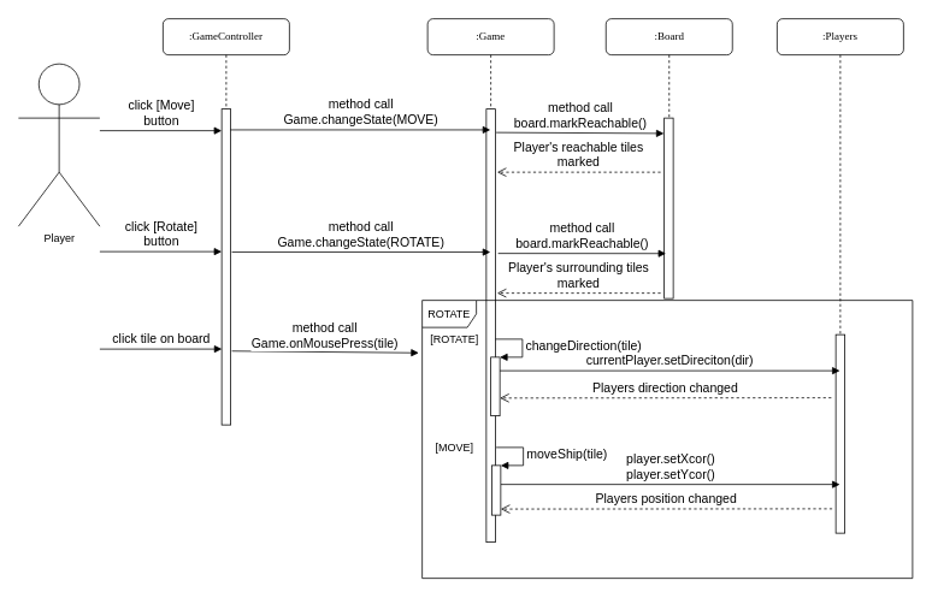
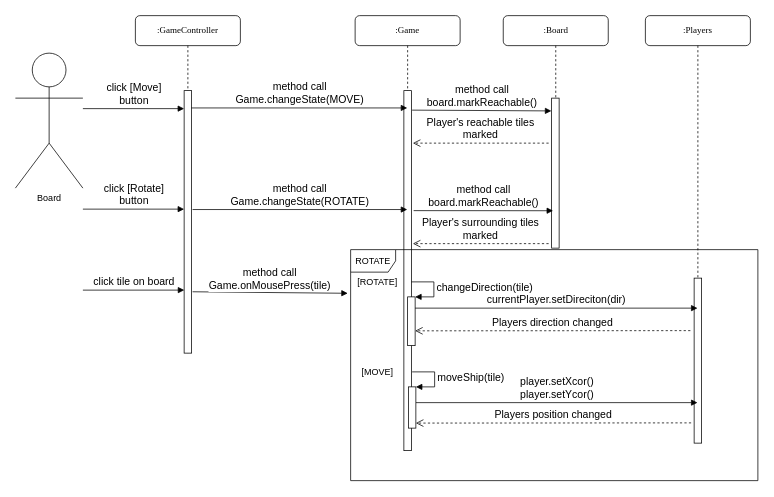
  <mxCell id="0" />
  <mxCell id="1" parent="0" />
  <mxCell id="2" value=":Board" style="shape=umlLifeline;perimeter=lifelinePerimeter;whiteSpace=wrap;html=1;container=1;collapsible=0;recursiveResize=0;outlineConnect=0;rounded=1;shadow=0;comic=0;labelBackgroundColor=none;strokeWidth=1;fontFamily=Verdana;fontSize=12;align=center;" parent="1" vertex="1"><mxGeometry x="670.5" y="20" width="140" height="310" as="geometry" /></mxCell>
  <mxCell id="3" value="" style="html=1;points=[];perimeter=orthogonalPerimeter;rounded=0;shadow=0;comic=0;labelBackgroundColor=none;strokeWidth=1;fontFamily=Verdana;fontSize=12;align=center;" parent="2" vertex="1"><mxGeometry x="64.5" y="110" width="10" height="200" as="geometry" /></mxCell>
  <mxCell id="4" value=":GameController" style="shape=umlLifeline;perimeter=lifelinePerimeter;whiteSpace=wrap;html=1;container=1;collapsible=0;recursiveResize=0;outlineConnect=0;rounded=1;shadow=0;comic=0;labelBackgroundColor=none;strokeWidth=1;fontFamily=Verdana;fontSize=12;align=center;" parent="1" vertex="1"><mxGeometry x="180" y="20" width="140" height="450" as="geometry" /></mxCell>
  <mxCell id="5" value="" style="html=1;points=[];perimeter=orthogonalPerimeter;rounded=0;shadow=0;comic=0;labelBackgroundColor=none;strokeWidth=1;fontFamily=Verdana;fontSize=12;align=center;" vertex="1" parent="4"><mxGeometry x="65" y="100" width="10" height="350" as="geometry" /></mxCell>
  <mxCell id="6" value=":Players" style="shape=umlLifeline;perimeter=lifelinePerimeter;whiteSpace=wrap;html=1;container=1;collapsible=0;recursiveResize=0;outlineConnect=0;rounded=1;shadow=0;comic=0;labelBackgroundColor=none;strokeWidth=1;fontFamily=Verdana;fontSize=12;align=center;" parent="1" vertex="1"><mxGeometry x="860" y="20" width="140" height="570" as="geometry" /></mxCell>
  <mxCell id="7" value="" style="html=1;points=[];perimeter=orthogonalPerimeter;rounded=0;shadow=0;comic=0;labelBackgroundColor=none;strokeWidth=1;fontFamily=Verdana;fontSize=12;align=center;" parent="6" vertex="1"><mxGeometry x="65" y="350" width="10" height="220" as="geometry" /></mxCell>
- <mxCell id="8" value="Player" style="shape=umlActor;verticalLabelPosition=bottom;verticalAlign=top;html=1;" parent="1" vertex="1"><mxGeometry x="20" y="70" width="90" height="180" as="geometry" /></mxCell>
+ <mxCell id="8" value="Board" style="shape=umlActor;verticalLabelPosition=bottom;verticalAlign=top;html=1;" parent="1" vertex="1"><mxGeometry x="20" y="70" width="90" height="180" as="geometry" /></mxCell>
  <mxCell id="9" value="&lt;span style=&quot;font-size: 14px&quot;&gt;click [Move]&lt;br&gt;button&lt;br&gt;&lt;/span&gt;" style="html=1;verticalAlign=bottom;endArrow=block;rounded=0;" parent="1" edge="1"><mxGeometry width="80" relative="1" as="geometry"><mxPoint x="110" y="144" as="sourcePoint" /><mxPoint x="245" y="144" as="targetPoint" /></mxGeometry></mxCell>
  <mxCell id="10" value="method call&lt;br&gt;board.markReachable()" style="html=1;verticalAlign=bottom;endArrow=block;rounded=0;fontSize=14;entryX=0.017;entryY=0.098;entryDx=0;entryDy=0;entryPerimeter=0;" parent="1" edge="1"><mxGeometry width="80" relative="1" as="geometry"><mxPoint x="549" y="146" as="sourcePoint" /><mxPoint x="734.67" y="147.05" as="targetPoint" /></mxGeometry></mxCell>
  <mxCell id="11" value="Player's reachable tiles&lt;br&gt;marked" style="html=1;verticalAlign=bottom;endArrow=open;dashed=1;endSize=8;rounded=0;fontSize=14;" parent="1" edge="1"><mxGeometry relative="1" as="geometry"><mxPoint x="731" y="190" as="sourcePoint" /><mxPoint x="550" y="190" as="targetPoint" /></mxGeometry></mxCell>
  <mxCell id="12" value="click tile on board" style="html=1;verticalAlign=bottom;endArrow=block;rounded=0;fontSize=14;entryX=-0.177;entryY=0.846;entryDx=0;entryDy=0;entryPerimeter=0;" parent="1" edge="1"><mxGeometry width="80" relative="1" as="geometry"><mxPoint x="110" y="386" as="sourcePoint" /><mxPoint x="245.23" y="385.98" as="targetPoint" /></mxGeometry></mxCell>
  <mxCell id="13" value=":Game" style="shape=umlLifeline;perimeter=lifelinePerimeter;whiteSpace=wrap;html=1;container=1;collapsible=0;recursiveResize=0;outlineConnect=0;rounded=1;shadow=0;comic=0;labelBackgroundColor=none;strokeWidth=1;fontFamily=Verdana;fontSize=12;align=center;" parent="1" vertex="1"><mxGeometry x="473" y="20" width="140" height="580" as="geometry" /></mxCell>
  <mxCell id="14" value="" style="html=1;points=[];perimeter=orthogonalPerimeter;rounded=0;shadow=0;comic=0;labelBackgroundColor=none;strokeWidth=1;fontFamily=Verdana;fontSize=12;align=center;" parent="13" vertex="1"><mxGeometry x="65" y="100" width="10" height="480" as="geometry" /></mxCell>
  <mxCell id="15" value="player.setXcor()&lt;br&gt;player.setYcor()" style="html=1;verticalAlign=bottom;endArrow=block;rounded=0;fontSize=14;exitX=1.156;exitY=0.797;exitDx=0;exitDy=0;exitPerimeter=0;" parent="1" edge="1"><mxGeometry width="80" relative="1" as="geometry"><mxPoint x="554" y="536" as="sourcePoint" /><mxPoint x="929.5" y="536" as="targetPoint" /></mxGeometry></mxCell>
  <mxCell id="16" value="click [Rotate]&lt;br&gt;button" style="html=1;verticalAlign=bottom;endArrow=block;rounded=0;fontSize=14;" parent="1" edge="1"><mxGeometry width="80" relative="1" as="geometry"><mxPoint x="110" y="278" as="sourcePoint" /><mxPoint x="245" y="278" as="targetPoint" /></mxGeometry></mxCell>
  <mxCell id="17" value="" style="html=1;points=[];perimeter=orthogonalPerimeter;fontSize=14;" parent="1" vertex="1"><mxGeometry x="543" y="395" width="10" height="65" as="geometry" /></mxCell>
  <mxCell id="18" value="changeDirection(tile)" style="edgeStyle=orthogonalEdgeStyle;html=1;align=left;spacingLeft=2;endArrow=block;rounded=0;entryX=1;entryY=0;fontSize=14;" parent="1" target="17" edge="1"><mxGeometry relative="1" as="geometry"><mxPoint x="548" y="375" as="sourcePoint" /><Array as="points"><mxPoint x="578" y="375" /></Array></mxGeometry></mxCell>
  <mxCell id="19" value="method call&lt;br&gt;board.markReachable()" style="html=1;verticalAlign=bottom;endArrow=block;rounded=0;fontSize=14;entryX=0.045;entryY=0.197;entryDx=0;entryDy=0;entryPerimeter=0;" edge="1" parent="1"><mxGeometry width="80" relative="1" as="geometry"><mxPoint x="551" y="280" as="sourcePoint" /><mxPoint x="736.95" y="280.15" as="targetPoint" /></mxGeometry></mxCell>
  <mxCell id="20" value="Player's surrounding tiles&lt;br&gt;marked" style="html=1;verticalAlign=bottom;endArrow=open;dashed=1;endSize=8;rounded=0;fontSize=14;" edge="1" parent="1"><mxGeometry relative="1" as="geometry"><mxPoint x="731" y="324" as="sourcePoint" /><mxPoint x="550" y="324" as="targetPoint" /></mxGeometry></mxCell>
  <mxCell id="21" value="method call&lt;br&gt;Game.onMousePress(tile)" style="html=1;verticalAlign=bottom;endArrow=block;rounded=0;fontSize=14;exitX=1.126;exitY=0.732;exitDx=0;exitDy=0;exitPerimeter=0;entryX=-0.007;entryY=0.189;entryDx=0;entryDy=0;entryPerimeter=0;" parent="1" target="31" edge="1"><mxGeometry x="-0.003" y="-2" width="80" relative="1" as="geometry"><mxPoint x="256.26" y="388.2" as="sourcePoint" /><mxPoint x="450" y="390" as="targetPoint" /><mxPoint as="offset" /></mxGeometry></mxCell>
  <mxCell id="22" value="method call&lt;br&gt;Game.changeState(ROTATE)" style="html=1;verticalAlign=bottom;endArrow=block;rounded=0;fontSize=14;exitX=1.126;exitY=0.453;exitDx=0;exitDy=0;exitPerimeter=0;" parent="1" edge="1" target="13" source="5"><mxGeometry width="80" relative="1" as="geometry"><mxPoint x="270" y="280" as="sourcePoint" /><mxPoint x="447.28" y="278" as="targetPoint" /></mxGeometry></mxCell>
  <mxCell id="23" value="method call&lt;br&gt;Game.changeState(MOVE)" style="html=1;verticalAlign=bottom;endArrow=block;rounded=0;fontSize=14;exitX=0.962;exitY=0.066;exitDx=0;exitDy=0;exitPerimeter=0;" parent="1" edge="1" target="13" source="5"><mxGeometry width="80" relative="1" as="geometry"><mxPoint x="257.5" y="144.93" as="sourcePoint" /><mxPoint x="446.78" y="144.93" as="targetPoint" /></mxGeometry></mxCell>
  <mxCell id="24" value="[ROTATE]" style="text;html=1;strokeColor=none;fillColor=none;align=center;verticalAlign=middle;whiteSpace=wrap;rounded=0;" vertex="1" parent="1"><mxGeometry x="473" y="360" width="60" height="30" as="geometry" /></mxCell>
  <mxCell id="25" value="&lt;font style=&quot;font-size: 14px&quot;&gt;currentPlayer.setDireciton(dir)&lt;/font&gt;" style="html=1;verticalAlign=bottom;endArrow=block;rounded=0;" edge="1" parent="1"><mxGeometry width="80" relative="1" as="geometry"><mxPoint x="553" y="410" as="sourcePoint" /><mxPoint x="929.5" y="410" as="targetPoint" /></mxGeometry></mxCell>
  <mxCell id="26" value="[MOVE]" style="text;html=1;strokeColor=none;fillColor=none;align=center;verticalAlign=middle;whiteSpace=wrap;rounded=0;" vertex="1" parent="1"><mxGeometry x="473" y="480" width="60" height="30" as="geometry" /></mxCell>
  <mxCell id="27" value="" style="html=1;points=[];perimeter=orthogonalPerimeter;fontSize=14;" vertex="1" parent="1"><mxGeometry x="544" y="515" width="10" height="55" as="geometry" /></mxCell>
  <mxCell id="28" value="moveShip(tile)" style="edgeStyle=orthogonalEdgeStyle;html=1;align=left;spacingLeft=2;endArrow=block;rounded=0;entryX=1;entryY=0;fontSize=14;" edge="1" parent="1" target="27"><mxGeometry relative="1" as="geometry"><mxPoint x="549" y="495" as="sourcePoint" /><Array as="points"><mxPoint x="579" y="495" /></Array></mxGeometry></mxCell>
  <mxCell id="29" value="Players direction changed" style="html=1;verticalAlign=bottom;endArrow=open;dashed=1;endSize=8;rounded=0;fontSize=14;" edge="1" parent="1"><mxGeometry relative="1" as="geometry"><mxPoint x="920" y="440" as="sourcePoint" /><mxPoint x="553" y="440.28" as="targetPoint" /></mxGeometry></mxCell>
  <mxCell id="30" value="Players position changed" style="html=1;verticalAlign=bottom;endArrow=open;dashed=1;endSize=8;rounded=0;fontSize=14;" edge="1" parent="1"><mxGeometry relative="1" as="geometry"><mxPoint x="921" y="563" as="sourcePoint" /><mxPoint x="554" y="563.28" as="targetPoint" /></mxGeometry></mxCell>
  <mxCell id="31" value="ROTATE" style="shape=umlFrame;whiteSpace=wrap;html=1;" vertex="1" parent="1"><mxGeometry x="467" y="332" width="543" height="308" as="geometry" /></mxCell>
